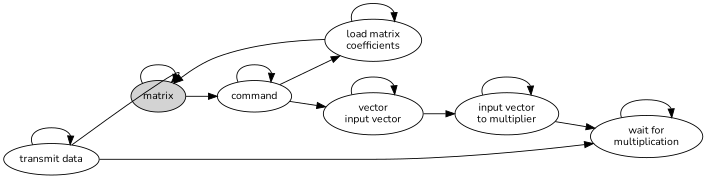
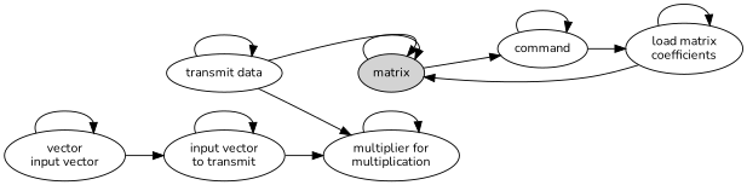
  digraph {
    fontname=Nunito
    rankdir=LR
    node [fontname=Nunito fontsize=12.0]
    edge [fontname=Nunito fontsize=12.0]
    n1 [bgcolor=gray88 label=matrix style=filled]
    n2 [label=command]
    n3 [label="load matrix\ncoefficients"]
    n4 [label="vector\ninput vector"]
-   n5 [label="input vector\nto multiplier"]
-   n6 [label="wait for\nmultiplication"]
+   n5 [label="input vector\nto transmit"]
+   n6 [label="multiplier for\nmultiplication"]
    n7 [label="transmit data"]
    n1 -> n1
    n1 -> n2
    n2 -> n2
    n2 -> n3 [weight=2]
-   n2 -> n4
    n3 -> n1
    n3 -> n3 [weight=2]
    n4 -> n4 [weight=2]
    n4 -> n5 [weight=2]
    n5 -> n5
    n5 -> n6 [weight=2]
    n6 -> n6
    n7 -> n1 [headport=ne]
    n7 -> n6 [weight=2]
    n7 -> n7
  }
